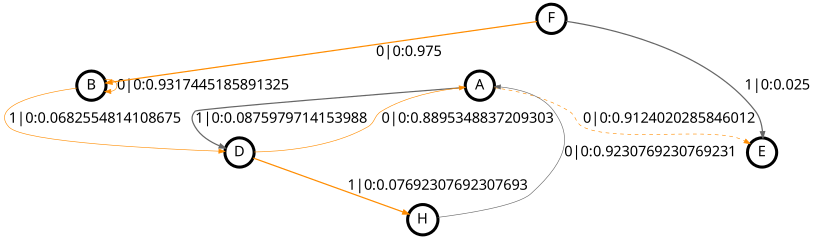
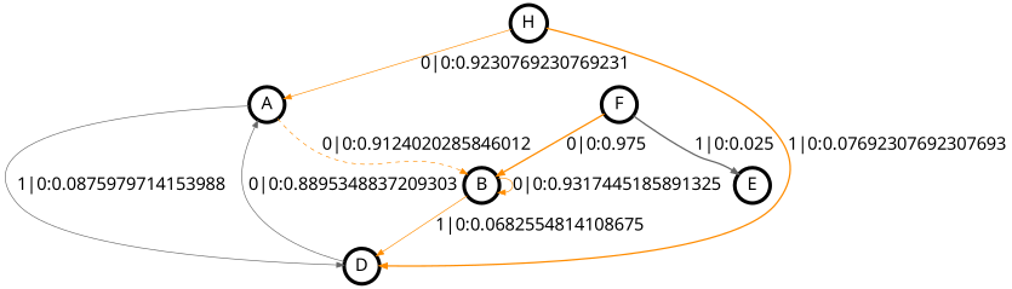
  digraph {
    fontname="CMU Serif Roman"
    node [fontname="CMU Serif Roman" fontsize=24 penwidth=5 shape=circle]
    edge [color=darkorange fontname="CMU Serif Roman" fontsize=24 style=solid]
    A
    B
    D
    F
    E
    H
-   A -> E [label="0|0:0.9124020285846012\l" style=dashed]
-   A -> D [color=gray40 label="1|0:0.0875979714153988\l" style=bold]
+   A -> B [label="0|0:0.9124020285846012\l" style=dashed]
+   A -> D [color=gray40 label="1|0:0.0875979714153988\l"]
    B -> B [label="0|0:0.9317445185891325\l"]
    B -> D [label="1|0:0.0682554814108675\l"]
-   D -> A [label="0|0:0.8895348837209303\l"]
+   D -> A [color=gray40 label="0|0:0.8895348837209303\l"]
    F -> B [label="0|0:0.975\l" style=bold]
    F -> E [color=gray40 label="1|0:0.025\l" style=bold]
-   H -> A [color=gray40 label="0|0:0.9230769230769231\l"]
-   D -> H [label="1|0:0.07692307692307693\l" style=bold]
+   H -> A [label="0|0:0.9230769230769231\l"]
+   H -> D [label="1|0:0.07692307692307693\l" style=bold]
  }
